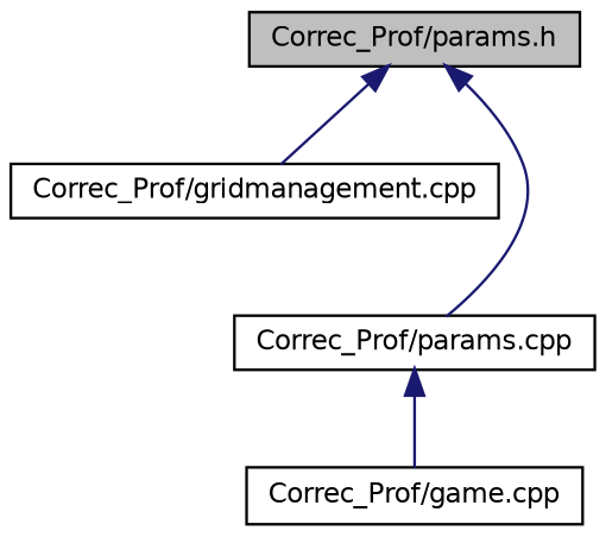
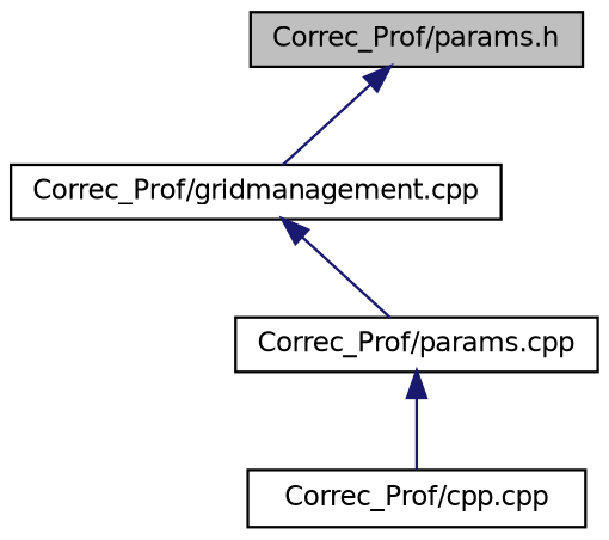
  digraph {
    node [color=black fillcolor=white fontname=Helvetica fontsize=10 shape=record style=filled]
    edge [color=midnightblue dir=back fontname=Helvetica fontsize=10 labelfontname=Helvetica labelfontsize=10 style=solid]
    n1 [fillcolor=grey75 fontcolor=black height=0.2 label="Correc_Prof/params.h" width=0.4]
    n2 [height=0.2 label="Correc_Prof/gridmanagement.cpp" width=0.4]
    n3 [height=0.2 label="Correc_Prof/params.cpp" width=0.4]
-   n4 [height=0.2 label="Correc_Prof/game.cpp" width=0.4]
+   n4 [height=0.2 label="Correc_Prof/cpp.cpp" width=0.4]
    n1 -> n2
-   n1 -> n3
+   n2 -> n3
    n3 -> n4
  }
